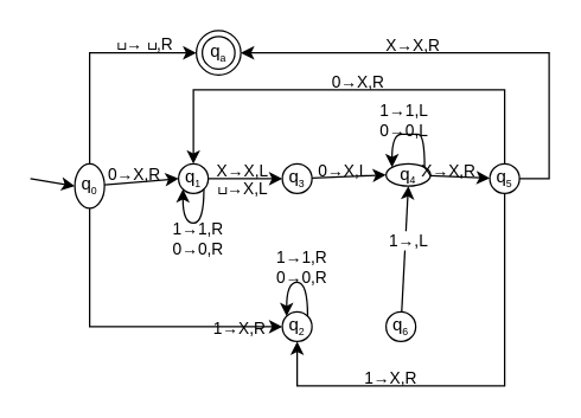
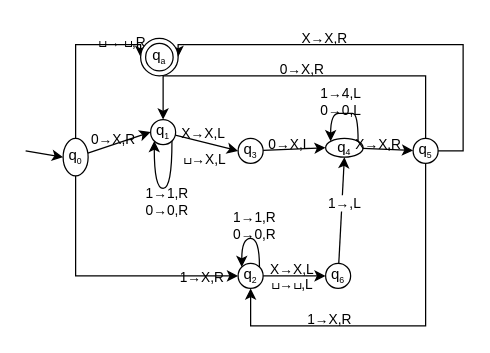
  <mxCell id="0" />
  <mxCell id="1" parent="0" />
  <mxCell id="2" style="rounded=0;orthogonalLoop=1;jettySize=auto;html=1;entryX=0;entryY=0.5;entryDx=0;entryDy=0;" parent="1" source="9" target="12" edge="1"><mxGeometry relative="1" as="geometry" /></mxCell>
  <mxCell id="3" value="&lt;font style=&quot;font-size: 11px;&quot;&gt;0&lt;span id=&quot;docs-internal-guid-1ff605a3-7fff-e55f-8b72-4c74e2d7cbca&quot;&gt;&lt;span style=&quot;font-family: Arial, sans-serif; font-variant-numeric: normal; font-variant-east-asian: normal; font-variant-alternates: normal; font-variant-position: normal; vertical-align: baseline; white-space: pre-wrap;&quot;&gt;→X,R&lt;/span&gt;&lt;/span&gt;&lt;/font&gt;" style="edgeLabel;html=1;align=center;verticalAlign=middle;resizable=0;points=[];labelBackgroundColor=none;" parent="2" vertex="1" connectable="0"><mxGeometry x="-0.385" relative="1" as="geometry"><mxPoint x="5" y="-6" as="offset" /></mxGeometry></mxCell>
  <mxCell id="4" style="rounded=0;orthogonalLoop=1;jettySize=auto;html=1;entryX=0;entryY=0.5;entryDx=0;entryDy=0;edgeStyle=orthogonalEdgeStyle;" parent="1" source="9" target="40" edge="1"><mxGeometry relative="1" as="geometry"><mxPoint x="120" y="40" as="targetPoint" /><Array as="points"><mxPoint x="60" y="35" /></Array></mxGeometry></mxCell>
  <mxCell id="5" value="ப→ ப,R" style="edgeLabel;html=1;align=center;verticalAlign=middle;resizable=0;points=[];labelBackgroundColor=none;" parent="4" vertex="1" connectable="0"><mxGeometry x="-0.123" relative="1" as="geometry"><mxPoint x="36" y="-18" as="offset" /></mxGeometry></mxCell>
  <mxCell id="6" style="rounded=0;orthogonalLoop=1;jettySize=auto;html=1;entryX=0;entryY=0.5;entryDx=0;entryDy=0;edgeStyle=orthogonalEdgeStyle;exitX=0.5;exitY=1;exitDx=0;exitDy=0;" parent="1" source="9" target="34" edge="1"><mxGeometry relative="1" as="geometry" /></mxCell>
  <mxCell id="7" value="&lt;span style=&quot;font-variant-numeric: normal; font-variant-east-asian: normal; font-variant-alternates: normal; font-variant-position: normal; vertical-align: baseline;&quot;&gt;1&lt;/span&gt;&lt;span style=&quot;font-variant-numeric: normal; font-variant-east-asian: normal; font-variant-alternates: normal; font-variant-position: normal; font-family: Arial, sans-serif; vertical-align: baseline; white-space: pre-wrap;&quot;&gt;→X,R&lt;/span&gt;" style="edgeLabel;html=1;align=center;verticalAlign=middle;resizable=0;points=[];labelBackgroundColor=none;" parent="6" vertex="1" connectable="0"><mxGeometry x="-0.264" y="1" relative="1" as="geometry"><mxPoint x="99" y="3" as="offset" /></mxGeometry></mxCell>
  <mxCell id="8" style="rounded=0;orthogonalLoop=1;jettySize=auto;html=1;entryX=0;entryY=0.5;entryDx=0;entryDy=0;" parent="1" target="9" edge="1"><mxGeometry relative="1" as="geometry"><mxPoint x="40" y="120" as="targetPoint" /><mxPoint x="20" y="120" as="sourcePoint" /></mxGeometry></mxCell>
  <mxCell id="9" value="q&lt;sub&gt;&lt;font style=&quot;font-size: 7px;&quot;&gt;0&lt;/font&gt;&lt;/sub&gt;" style="ellipse;whiteSpace=wrap;html=1;aspect=fixed;" parent="1" vertex="1"><mxGeometry x="50" y="110" width="20" height="30" as="geometry" /></mxCell>
  <mxCell id="10" style="rounded=0;orthogonalLoop=1;jettySize=auto;html=1;entryX=0;entryY=0.5;entryDx=0;entryDy=0;" parent="1" source="12" target="14" edge="1"><mxGeometry relative="1" as="geometry" /></mxCell>
  <mxCell id="11" value="X&lt;font face=&quot;Arial, sans-serif&quot;&gt;&lt;span style=&quot;white-space: pre-wrap;&quot;&gt;→X,L&lt;/span&gt;&lt;/font&gt;" style="edgeLabel;html=1;align=center;verticalAlign=middle;resizable=0;points=[];labelBackgroundColor=none;" parent="10" vertex="1" connectable="0"><mxGeometry x="-0.371" relative="1" as="geometry"><mxPoint x="6" y="-6" as="offset" /></mxGeometry></mxCell>
- <mxCell id="12" value="q&lt;sub&gt;&lt;font style=&quot;font-size: 7px;&quot;&gt;1&lt;/font&gt;&lt;/sub&gt;" style="ellipse;whiteSpace=wrap;html=1;aspect=fixed;" parent="1" vertex="1"><mxGeometry x="120" y="110" width="20" height="20" as="geometry" /></mxCell>
+ <mxCell id="12" value="q&lt;sub&gt;&lt;font style=&quot;font-size: 7px;&quot;&gt;1&lt;/font&gt;&lt;/sub&gt;" style="ellipse;whiteSpace=wrap;html=1;aspect=fixed;" parent="1" vertex="1"><mxGeometry x="120" y="95" width="20" height="20" as="geometry" /></mxCell>
  <mxCell id="13" style="rounded=0;orthogonalLoop=1;jettySize=auto;html=1;entryX=0;entryY=0.5;entryDx=0;entryDy=0;" parent="1" source="14" target="16" edge="1"><mxGeometry relative="1" as="geometry" /></mxCell>
  <mxCell id="14" value="q&lt;sub&gt;&lt;font style=&quot;font-size: 7px;&quot;&gt;3&lt;/font&gt;&lt;/sub&gt;" style="ellipse;whiteSpace=wrap;html=1;aspect=fixed;" parent="1" vertex="1"><mxGeometry x="190" y="110" width="20" height="20" as="geometry" /></mxCell>
  <mxCell id="15" style="rounded=0;orthogonalLoop=1;jettySize=auto;html=1;" parent="1" source="16" target="22" edge="1"><mxGeometry relative="1" as="geometry" /></mxCell>
  <mxCell id="16" value="q&lt;sub&gt;&lt;font style=&quot;font-size: 7px;&quot;&gt;4&lt;/font&gt;&lt;/sub&gt;" style="ellipse;whiteSpace=wrap;html=1;aspect=fixed;" parent="1" vertex="1"><mxGeometry x="260" y="110" width="30" height="15" as="geometry" /></mxCell>
  <mxCell id="17" style="edgeStyle=orthogonalEdgeStyle;rounded=0;orthogonalLoop=1;jettySize=auto;html=1;entryX=0.5;entryY=0;entryDx=0;entryDy=0;" parent="1" source="22" target="12" edge="1"><mxGeometry relative="1" as="geometry"><Array as="points"><mxPoint x="340" y="60" /><mxPoint x="130" y="60" /></Array></mxGeometry></mxCell>
  <mxCell id="18" style="edgeStyle=orthogonalEdgeStyle;rounded=0;orthogonalLoop=1;jettySize=auto;html=1;entryX=0.5;entryY=1;entryDx=0;entryDy=0;" parent="1" source="22" target="34" edge="1"><mxGeometry relative="1" as="geometry"><Array as="points"><mxPoint x="340" y="260" /><mxPoint x="200" y="260" /></Array></mxGeometry></mxCell>
  <mxCell id="19" value="1→X,R" style="edgeLabel;html=1;align=center;verticalAlign=middle;resizable=0;points=[];labelBackgroundColor=none;" parent="18" vertex="1" connectable="0"><mxGeometry x="0.419" y="-1" relative="1" as="geometry"><mxPoint x="5" y="-5" as="offset" /></mxGeometry></mxCell>
  <mxCell id="20" style="edgeStyle=orthogonalEdgeStyle;rounded=0;orthogonalLoop=1;jettySize=auto;html=1;entryX=1;entryY=0.5;entryDx=0;entryDy=0;" parent="1" source="22" target="40" edge="1"><mxGeometry relative="1" as="geometry"><Array as="points"><mxPoint x="370" y="120" /><mxPoint x="370" y="35" /></Array></mxGeometry></mxCell>
  <mxCell id="21" value="X→X,R" style="edgeLabel;html=1;align=center;verticalAlign=middle;resizable=0;points=[];labelBackgroundColor=none;" parent="20" vertex="1" connectable="0"><mxGeometry x="0.27" relative="1" as="geometry"><mxPoint x="1" y="-6" as="offset" /></mxGeometry></mxCell>
  <mxCell id="22" value="q&lt;sub&gt;&lt;font style=&quot;font-size: 7px;&quot;&gt;5&lt;/font&gt;&lt;/sub&gt;" style="ellipse;whiteSpace=wrap;html=1;aspect=fixed;" parent="1" vertex="1"><mxGeometry x="330" y="110" width="20" height="20" as="geometry" /></mxCell>
  <mxCell id="23" value="ப&lt;font face=&quot;Arial, sans-serif&quot;&gt;&lt;span style=&quot;white-space: pre-wrap;&quot;&gt;→X,L&lt;/span&gt;&lt;/font&gt;" style="edgeLabel;html=1;align=center;verticalAlign=middle;resizable=0;points=[];labelBackgroundColor=none;" parent="1" vertex="1" connectable="0"><mxGeometry x="162.002" y="126" as="geometry" /></mxCell>
  <mxCell id="24" value="0&lt;font face=&quot;Arial, sans-serif&quot;&gt;&lt;span style=&quot;white-space: pre-wrap;&quot;&gt;→X,L&lt;/span&gt;&lt;/font&gt;" style="edgeLabel;html=1;align=center;verticalAlign=middle;resizable=0;points=[];labelBackgroundColor=none;" parent="1" vertex="1" connectable="0"><mxGeometry x="230.002" y="114" as="geometry" /></mxCell>
  <mxCell id="25" value="X&lt;font face=&quot;Arial, sans-serif&quot;&gt;&lt;span style=&quot;white-space: pre-wrap;&quot;&gt;→X,R&lt;/span&gt;&lt;/font&gt;" style="edgeLabel;html=1;align=center;verticalAlign=middle;resizable=0;points=[];labelBackgroundColor=none;" parent="1" vertex="1" connectable="0"><mxGeometry x="301" y="114" as="geometry" /></mxCell>
  <mxCell id="26" style="edgeStyle=orthogonalEdgeStyle;rounded=0;orthogonalLoop=1;jettySize=auto;html=1;entryX=0;entryY=1;entryDx=0;entryDy=0;exitX=1;exitY=1;exitDx=0;exitDy=0;curved=1;" parent="1" source="12" target="12" edge="1"><mxGeometry relative="1" as="geometry"><Array as="points"><mxPoint x="137" y="150" /><mxPoint x="123" y="150" /></Array></mxGeometry></mxCell>
  <mxCell id="27" value="1&lt;font face=&quot;Arial, sans-serif&quot;&gt;&lt;span style=&quot;white-space: pre-wrap;&quot;&gt;→1,R&lt;/span&gt;&lt;/font&gt;&lt;div&gt;&lt;span style=&quot;font-family: Arial, sans-serif; white-space: pre-wrap;&quot;&gt;0&lt;/span&gt;&lt;font face=&quot;Arial, sans-serif&quot;&gt;&lt;span style=&quot;white-space: pre-wrap;&quot;&gt;→&lt;/span&gt;&lt;/font&gt;&lt;span style=&quot;font-family: Arial, sans-serif; white-space: pre-wrap; background-color: initial;&quot;&gt;0,R&lt;/span&gt;&lt;/div&gt;" style="edgeLabel;html=1;align=center;verticalAlign=middle;resizable=0;points=[];labelBackgroundColor=none;" parent="26" vertex="1" connectable="0"><mxGeometry x="0.018" relative="1" as="geometry"><mxPoint x="3" y="10" as="offset" /></mxGeometry></mxCell>
  <mxCell id="28" style="edgeStyle=orthogonalEdgeStyle;rounded=0;orthogonalLoop=1;jettySize=auto;html=1;entryX=0;entryY=0;entryDx=0;entryDy=0;exitX=1;exitY=0;exitDx=0;exitDy=0;curved=1;" parent="1" source="16" target="16" edge="1"><mxGeometry relative="1" as="geometry"><Array as="points"><mxPoint x="277" y="90" /><mxPoint x="263" y="90" /></Array></mxGeometry></mxCell>
- <mxCell id="29" value="1&lt;font face=&quot;Arial, sans-serif&quot;&gt;&lt;span style=&quot;white-space: pre-wrap;&quot;&gt;→1,L&lt;/span&gt;&lt;/font&gt;&lt;div&gt;&lt;span style=&quot;font-family: Arial, sans-serif; white-space: pre-wrap;&quot;&gt;0&lt;/span&gt;&lt;font face=&quot;Arial, sans-serif&quot;&gt;&lt;span style=&quot;white-space: pre-wrap;&quot;&gt;→&lt;/span&gt;&lt;/font&gt;&lt;span style=&quot;font-family: Arial, sans-serif; white-space: pre-wrap; background-color: initial;&quot;&gt;0,L&lt;/span&gt;&lt;/div&gt;" style="edgeLabel;html=1;align=center;verticalAlign=middle;resizable=0;points=[];labelBackgroundColor=none;" parent="1" vertex="1" connectable="0"><mxGeometry x="271" y="80" as="geometry" /></mxCell>
+ <mxCell id="29" value="1&lt;font face=&quot;Arial, sans-serif&quot;&gt;&lt;span style=&quot;white-space: pre-wrap;&quot;&gt;→4,L&lt;/span&gt;&lt;/font&gt;&lt;div&gt;&lt;span style=&quot;font-family: Arial, sans-serif; white-space: pre-wrap;&quot;&gt;0&lt;/span&gt;&lt;font face=&quot;Arial, sans-serif&quot;&gt;&lt;span style=&quot;white-space: pre-wrap;&quot;&gt;→&lt;/span&gt;&lt;/font&gt;&lt;span style=&quot;font-family: Arial, sans-serif; white-space: pre-wrap; background-color: initial;&quot;&gt;0,L&lt;/span&gt;&lt;/div&gt;" style="edgeLabel;html=1;align=center;verticalAlign=middle;resizable=0;points=[];labelBackgroundColor=none;" parent="1" vertex="1" connectable="0"><mxGeometry x="271" y="80" as="geometry" /></mxCell>
  <mxCell id="30" value="0&lt;font face=&quot;Arial, sans-serif&quot;&gt;&lt;span style=&quot;white-space: pre-wrap;&quot;&gt;→X,R&lt;/span&gt;&lt;/font&gt;" style="edgeLabel;html=1;align=center;verticalAlign=middle;resizable=0;points=[];labelBackgroundColor=none;" parent="1" vertex="1" connectable="0"><mxGeometry x="239" y="57" as="geometry"><mxPoint x="1" y="-3" as="offset" /></mxGeometry></mxCell>
+ <mxCell id="31" style="rounded=0;orthogonalLoop=1;jettySize=auto;html=1;entryX=0;entryY=0.5;entryDx=0;entryDy=0;" parent="1" source="34" target="35" edge="1"><mxGeometry relative="1" as="geometry" /></mxCell>
+ <mxCell id="32" value="X&lt;font face=&quot;Arial, sans-serif&quot;&gt;&lt;span style=&quot;white-space: pre-wrap;&quot;&gt;→X,L&lt;/span&gt;&lt;/font&gt;" style="edgeLabel;html=1;align=center;verticalAlign=middle;resizable=0;points=[];labelBackgroundColor=none;" parent="31" vertex="1" connectable="0"><mxGeometry x="-0.256" y="2" relative="1" as="geometry"><mxPoint x="3" y="-4" as="offset" /></mxGeometry></mxCell>
+ <mxCell id="33" value="ப&lt;font face=&quot;Arial, sans-serif&quot;&gt;&lt;span style=&quot;white-space: pre-wrap;&quot;&gt;→&lt;/span&gt;&lt;/font&gt;ப&lt;font face=&quot;Arial, sans-serif&quot;&gt;&lt;span style=&quot;white-space: pre-wrap;&quot;&gt;,L&lt;/span&gt;&lt;/font&gt;" style="edgeLabel;html=1;align=center;verticalAlign=middle;resizable=0;points=[];labelBackgroundColor=none;" parent="31" vertex="1" connectable="0"><mxGeometry x="-0.06" relative="1" as="geometry"><mxPoint x="-2" y="6" as="offset" /></mxGeometry></mxCell>
  <mxCell id="34" value="q&lt;sub&gt;&lt;font style=&quot;font-size: 7px;&quot;&gt;2&lt;/font&gt;&lt;/sub&gt;" style="ellipse;whiteSpace=wrap;html=1;aspect=fixed;" parent="1" vertex="1"><mxGeometry x="190" y="210" width="20" height="20" as="geometry" /></mxCell>
  <mxCell id="35" value="q&lt;sub&gt;&lt;font style=&quot;font-size: 7px;&quot;&gt;6&lt;/font&gt;&lt;/sub&gt;" style="ellipse;whiteSpace=wrap;html=1;aspect=fixed;" parent="1" vertex="1"><mxGeometry x="260" y="210" width="20" height="20" as="geometry" /></mxCell>
  <mxCell id="36" style="rounded=0;orthogonalLoop=1;jettySize=auto;html=1;entryX=0.5;entryY=1;entryDx=0;entryDy=0;" parent="1" source="35" target="16" edge="1"><mxGeometry relative="1" as="geometry" /></mxCell>
  <mxCell id="37" value="1&lt;font face=&quot;Arial, sans-serif&quot;&gt;&lt;span style=&quot;white-space: pre-wrap;&quot;&gt;→,L&lt;/span&gt;&lt;/font&gt;" style="edgeLabel;html=1;align=center;verticalAlign=middle;resizable=0;points=[];labelBackgroundColor=default;" parent="36" vertex="1" connectable="0"><mxGeometry x="0.16" y="-1" relative="1" as="geometry"><mxPoint as="offset" /></mxGeometry></mxCell>
  <mxCell id="38" style="edgeStyle=orthogonalEdgeStyle;rounded=0;orthogonalLoop=1;jettySize=auto;html=1;entryX=0;entryY=0;entryDx=0;entryDy=0;exitX=1;exitY=0;exitDx=0;exitDy=0;curved=1;" parent="1" source="34" target="34" edge="1"><mxGeometry relative="1" as="geometry"><Array as="points"><mxPoint x="207" y="190" /><mxPoint x="193" y="190" /></Array></mxGeometry></mxCell>
  <mxCell id="39" value="1&lt;font face=&quot;Arial, sans-serif&quot;&gt;&lt;span style=&quot;white-space: pre-wrap;&quot;&gt;→1,R&lt;/span&gt;&lt;/font&gt;&lt;div&gt;&lt;span style=&quot;font-family: Arial, sans-serif; white-space: pre-wrap;&quot;&gt;0&lt;/span&gt;&lt;font face=&quot;Arial, sans-serif&quot;&gt;&lt;span style=&quot;white-space: pre-wrap;&quot;&gt;→&lt;/span&gt;&lt;/font&gt;&lt;span style=&quot;font-family: Arial, sans-serif; white-space: pre-wrap; background-color: initial;&quot;&gt;0,R&lt;/span&gt;&lt;/div&gt;" style="edgeLabel;html=1;align=center;verticalAlign=middle;resizable=0;points=[];labelBackgroundColor=none;" parent="38" vertex="1" connectable="0"><mxGeometry x="0.069" y="-1" relative="1" as="geometry"><mxPoint x="4" y="-10" as="offset" /></mxGeometry></mxCell>
- <mxCell id="40" value="q&lt;sub&gt;&lt;font style=&quot;font-size: 7px;&quot;&gt;a&lt;/font&gt;&lt;/sub&gt;" style="ellipse;shape=doubleEllipse;whiteSpace=wrap;html=1;aspect=fixed;" parent="1" vertex="1"><mxGeometry x="132" y="20" width="30" height="30" as="geometry" /></mxCell>
+ <mxCell id="40" value="q&lt;sub&gt;&lt;font style=&quot;font-size: 7px;&quot;&gt;a&lt;/font&gt;&lt;/sub&gt;" style="ellipse;shape=doubleEllipse;whiteSpace=wrap;html=1;aspect=fixed;" parent="1" vertex="1"><mxGeometry x="112" y="30" width="30" height="30" as="geometry" /></mxCell>
